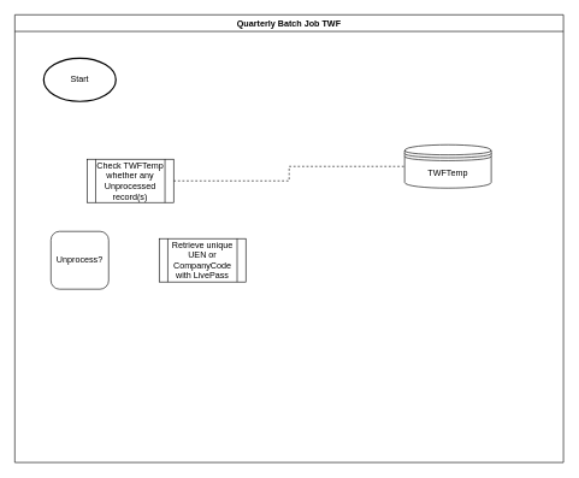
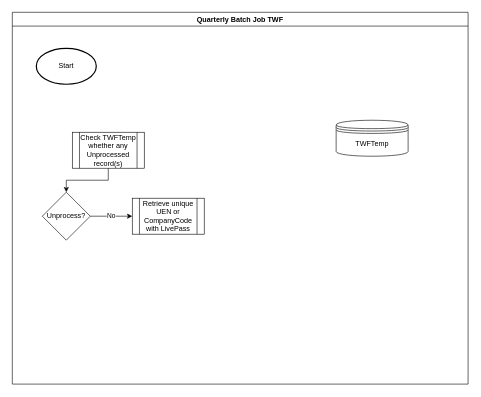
  <mxCell id="0" />
  <mxCell id="1" parent="0" />
  <mxCell id="2" value="Quarterly Batch Job TWF" style="swimlane;" vertex="1" parent="1"><mxGeometry x="20" y="20" width="760" height="620" as="geometry" /></mxCell>
  <mxCell id="3" value="Start" style="strokeWidth=2;html=1;shape=mxgraph.flowchart.start_1;whiteSpace=wrap;" vertex="1" parent="2"><mxGeometry x="40" y="60" width="100" height="60" as="geometry" /></mxCell>
  <mxCell id="4" value="Retrieve unique UEN or CompanyCode with LivePass" style="shape=process;whiteSpace=wrap;html=1;backgroundOutline=1;" vertex="1" parent="2"><mxGeometry x="200" y="310" width="120" height="60" as="geometry" /></mxCell>
  <mxCell id="5" value="TWFTemp" style="shape=datastore;whiteSpace=wrap;html=1;" vertex="1" parent="2"><mxGeometry x="540" y="180" width="120" height="60" as="geometry" /></mxCell>
- <mxCell id="6" value="" style="edgeStyle=orthogonalEdgeStyle;rounded=0;orthogonalLoop=1;jettySize=auto;html=1;endArrow=none;endFill=0;dashed=1;" edge="1" parent="2" source="8" target="5"><mxGeometry relative="1" as="geometry" /></mxCell>
+ <mxCell id="7" value="" style="edgeStyle=orthogonalEdgeStyle;rounded=0;orthogonalLoop=1;jettySize=auto;html=1;endArrow=classic;endFill=1;" edge="1" parent="2" source="8" target="10"><mxGeometry relative="1" as="geometry" /></mxCell>
  <mxCell id="8" value="Check TWFTemp whether any Unprocessed record(s)" style="shape=process;whiteSpace=wrap;html=1;backgroundOutline=1;" vertex="1" parent="2"><mxGeometry x="100" y="200" width="120" height="60" as="geometry" /></mxCell>
- <mxCell id="10" value="Unprocess?" style="whiteSpace=wrap;html=1;rounded=1;" vertex="1" parent="2"><mxGeometry x="50" y="300" width="80" height="80" as="geometry" /></mxCell>
+ <mxCell id="9" value="No" style="edgeStyle=orthogonalEdgeStyle;rounded=0;orthogonalLoop=1;jettySize=auto;html=1;endArrow=classic;endFill=1;" edge="1" parent="2" source="10" target="4"><mxGeometry relative="1" as="geometry" /></mxCell>
+ <mxCell id="10" value="Unprocess?" style="rhombus;whiteSpace=wrap;html=1;" vertex="1" parent="2"><mxGeometry x="50" y="300" width="80" height="80" as="geometry" /></mxCell>
